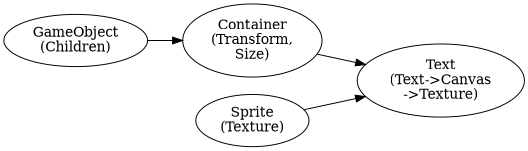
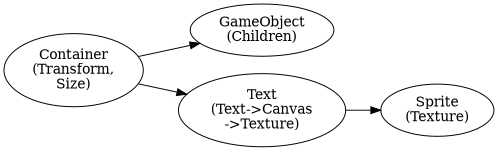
  digraph {
    rankdir=LR
    n1 [label="GameObject\n(Children)"]
    n2 [label="Container\n(Transform,\nSize)"]
    n3 [label="Text\n(Text->Canvas\n->Texture)"]
    n4 [label="Sprite\n(Texture)"]
-   n1 -> n2
+   n2 -> n1
    n2 -> n3
-   n4 -> n3
+   n3 -> n4
  }
